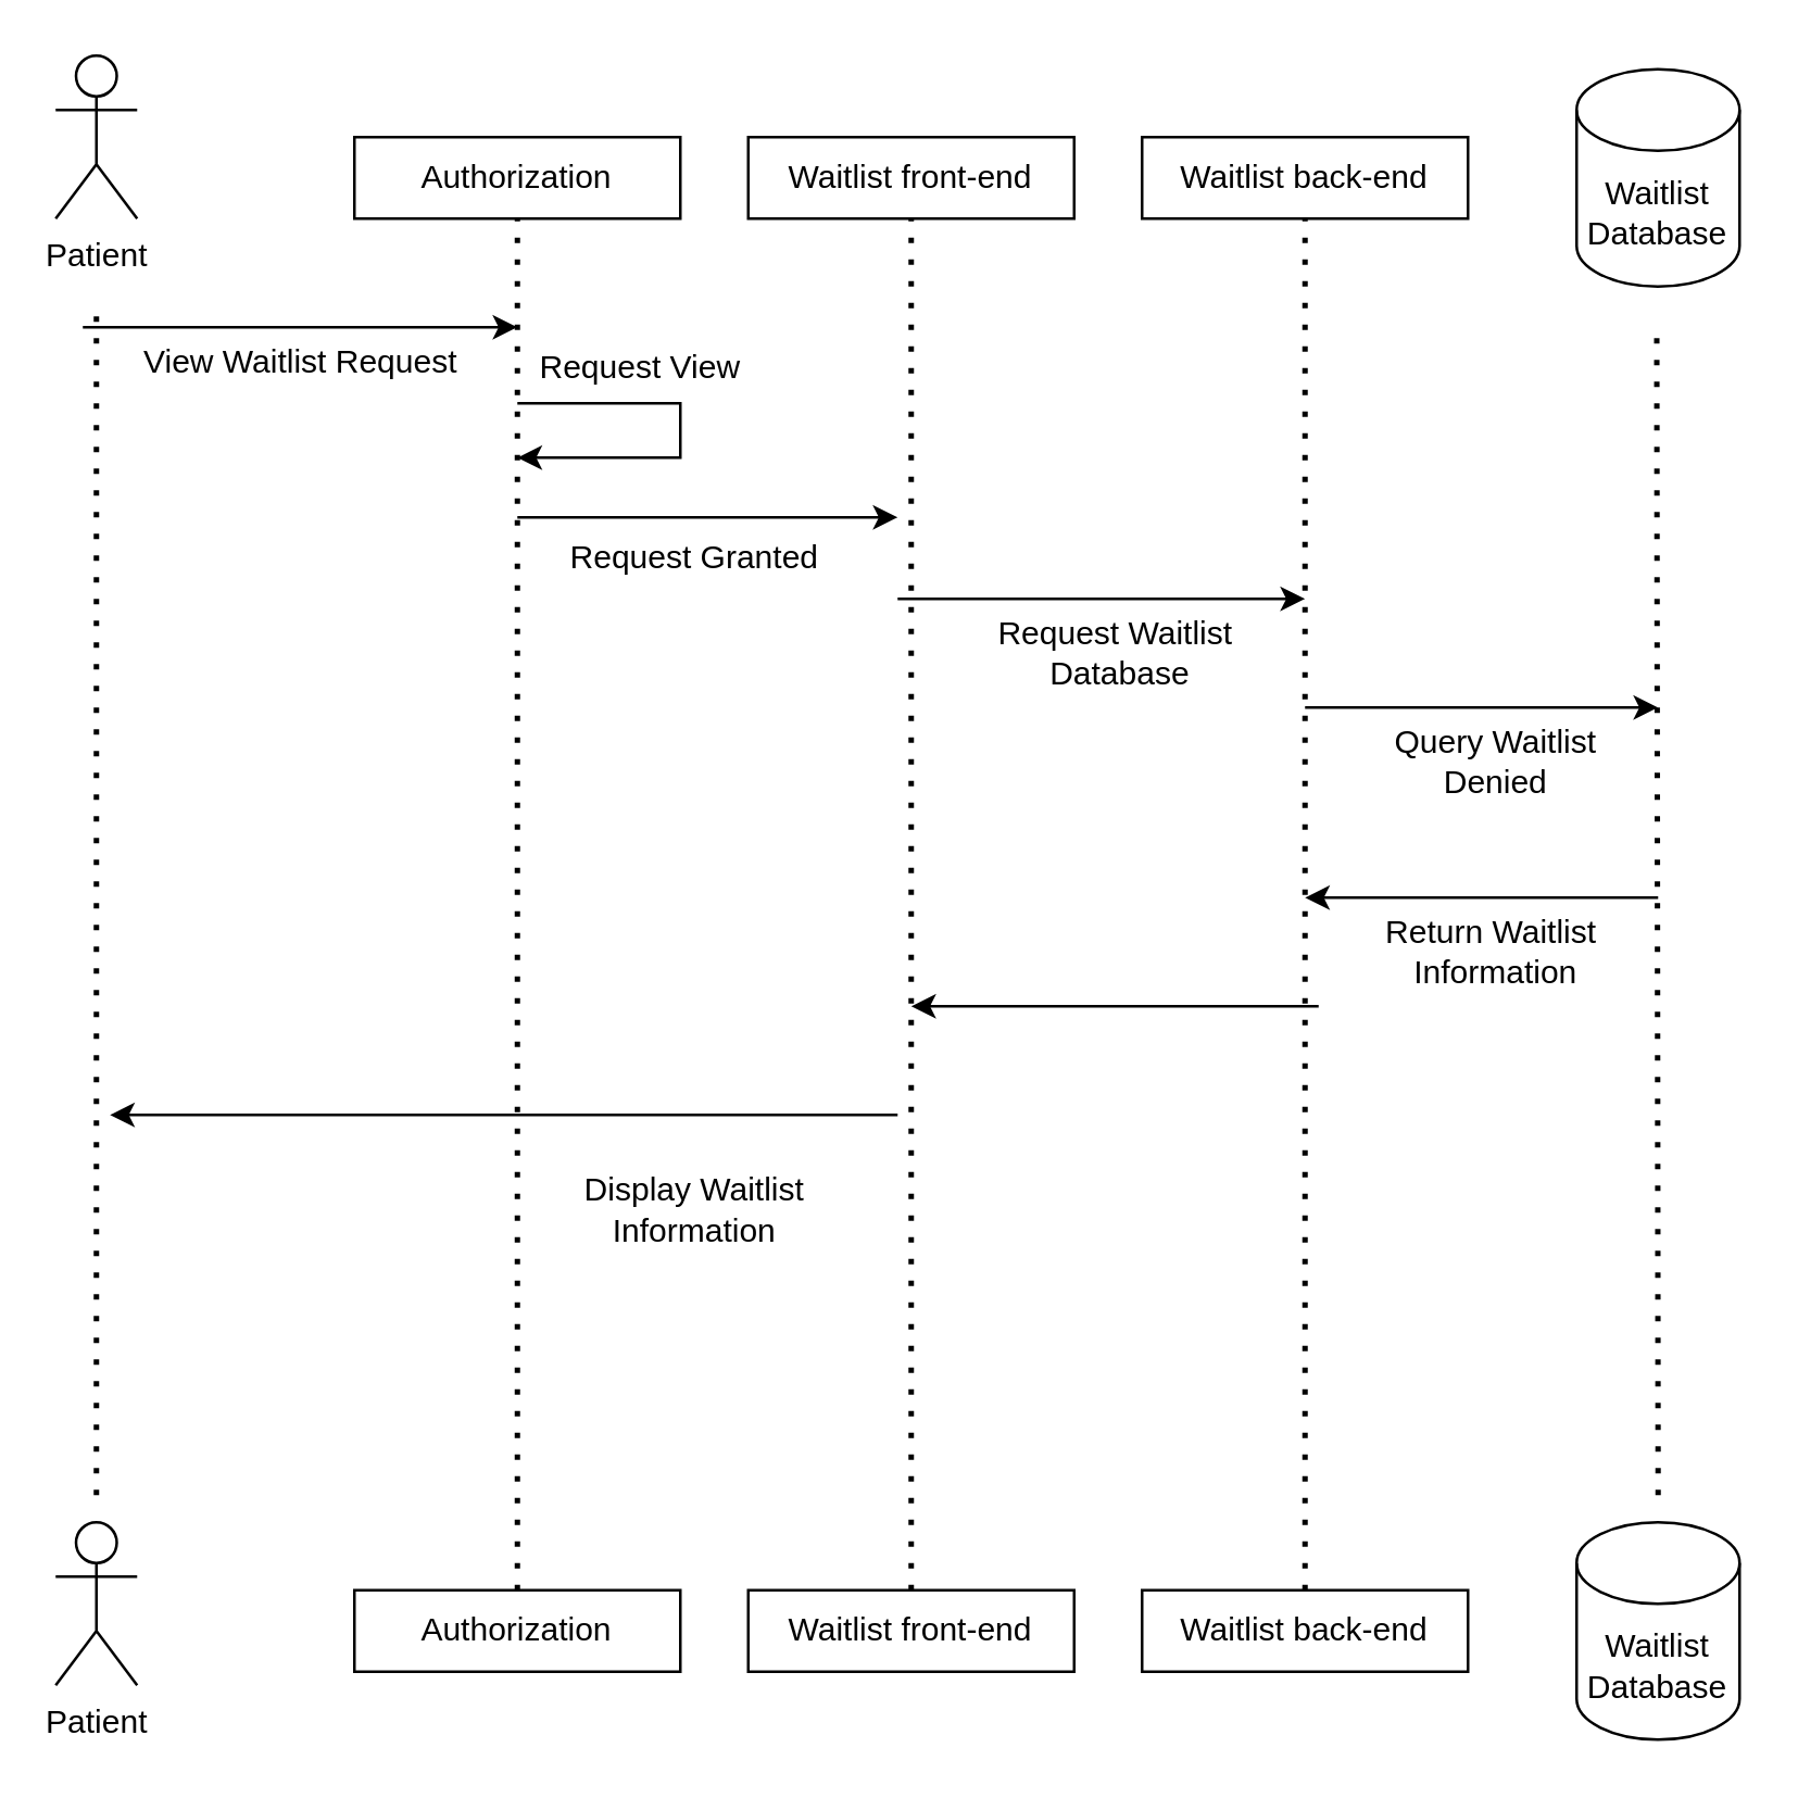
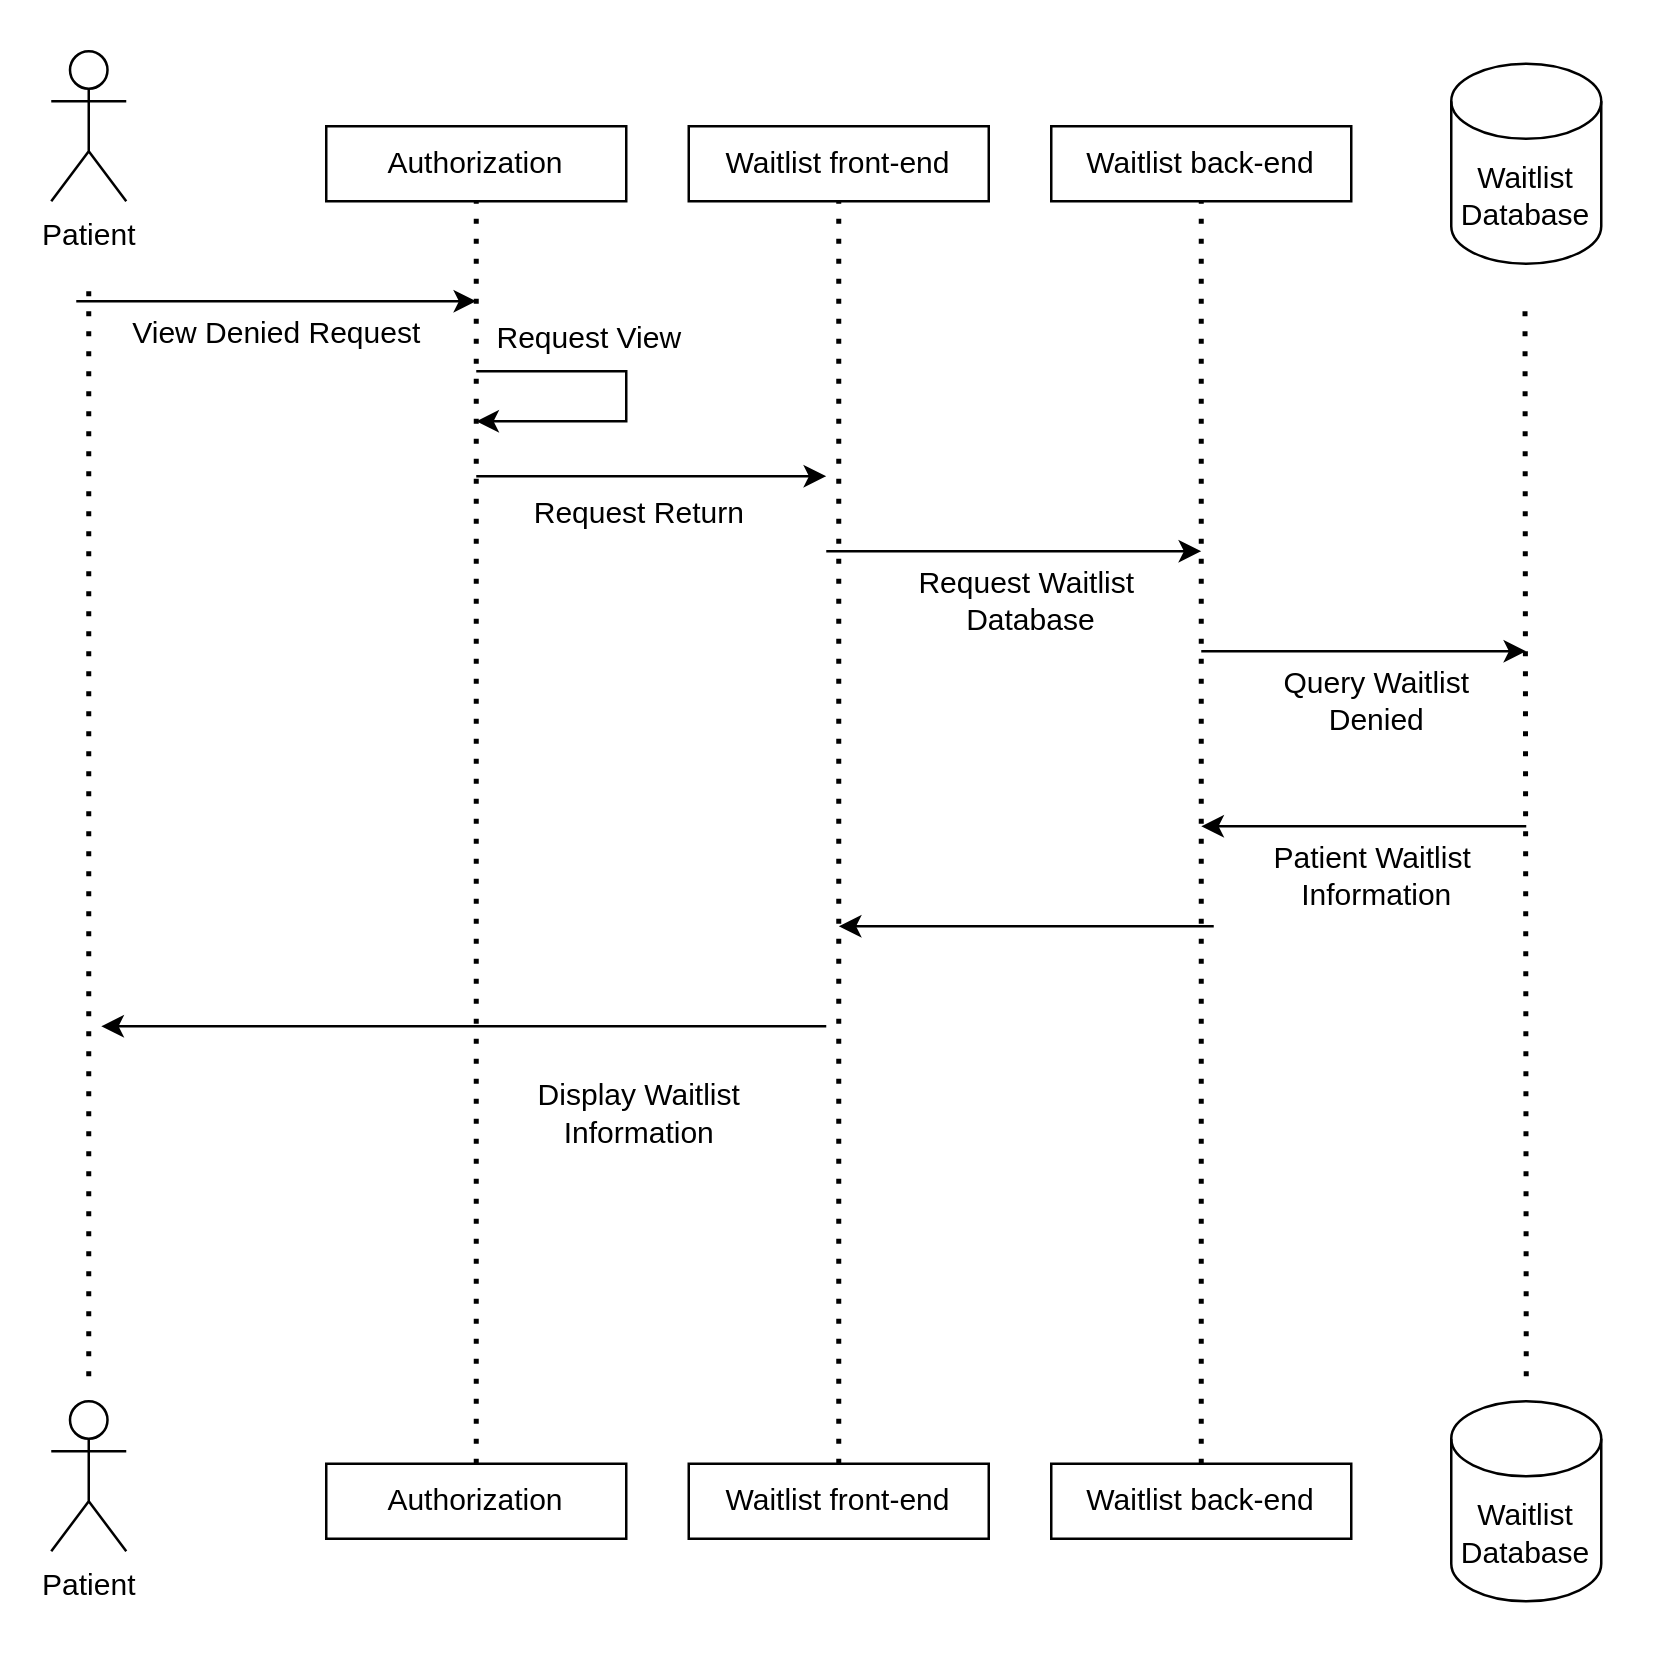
  <mxCell id="0" />
  <mxCell id="1" parent="0" />
  <mxCell id="2" value="Patient&lt;br&gt;" style="shape=umlActor;verticalLabelPosition=bottom;verticalAlign=top;html=1;outlineConnect=0;" parent="1" vertex="1"><mxGeometry x="20" y="20" width="30" height="60" as="geometry" /></mxCell>
  <mxCell id="3" value="Patient" style="shape=umlActor;verticalLabelPosition=bottom;verticalAlign=top;html=1;outlineConnect=0;" parent="1" vertex="1"><mxGeometry x="20" y="560" width="30" height="60" as="geometry" /></mxCell>
  <mxCell id="4" value="Waitlist&lt;br&gt;Database" style="shape=cylinder3;whiteSpace=wrap;html=1;boundedLbl=1;backgroundOutline=1;size=15;" parent="1" vertex="1"><mxGeometry x="580" y="25" width="60" height="80" as="geometry" /></mxCell>
  <mxCell id="5" value="Waitlist&lt;br&gt;Database" style="shape=cylinder3;whiteSpace=wrap;html=1;boundedLbl=1;backgroundOutline=1;size=15;" parent="1" vertex="1"><mxGeometry x="580" y="560" width="60" height="80" as="geometry" /></mxCell>
  <mxCell id="6" value="Authorization" style="rounded=0;whiteSpace=wrap;html=1;" vertex="1" parent="1"><mxGeometry x="130" y="50" width="120" height="30" as="geometry" /></mxCell>
  <mxCell id="7" value="" style="endArrow=none;dashed=1;html=1;dashPattern=1 3;strokeWidth=2;rounded=0;" edge="1" parent="1"><mxGeometry width="50" height="50" relative="1" as="geometry"><mxPoint x="35" y="550" as="sourcePoint" /><mxPoint x="35" y="110" as="targetPoint" /></mxGeometry></mxCell>
  <mxCell id="8" value="" style="endArrow=none;dashed=1;html=1;dashPattern=1 3;strokeWidth=2;rounded=0;entryX=0.5;entryY=1;entryDx=0;entryDy=0;exitX=0.5;exitY=0;exitDx=0;exitDy=0;" edge="1" parent="1" source="31" target="11"><mxGeometry width="50" height="50" relative="1" as="geometry"><mxPoint x="480" y="550" as="sourcePoint" /><mxPoint x="479.5" y="120" as="targetPoint" /></mxGeometry></mxCell>
  <mxCell id="9" value="" style="endArrow=none;dashed=1;html=1;dashPattern=1 3;strokeWidth=2;rounded=0;entryX=0.5;entryY=1;entryDx=0;entryDy=0;exitX=0.5;exitY=0;exitDx=0;exitDy=0;" edge="1" parent="1" source="30" target="12"><mxGeometry width="50" height="50" relative="1" as="geometry"><mxPoint x="335" y="550" as="sourcePoint" /><mxPoint x="334.5" y="120" as="targetPoint" /></mxGeometry></mxCell>
  <mxCell id="10" value="" style="endArrow=none;dashed=1;html=1;dashPattern=1 3;strokeWidth=2;rounded=0;entryX=0.5;entryY=1;entryDx=0;entryDy=0;exitX=0.5;exitY=0;exitDx=0;exitDy=0;" edge="1" parent="1" source="29" target="6"><mxGeometry width="50" height="50" relative="1" as="geometry"><mxPoint x="190" y="550" as="sourcePoint" /><mxPoint x="189.5" y="120" as="targetPoint" /></mxGeometry></mxCell>
  <mxCell id="11" value="Waitlist back-end" style="rounded=0;whiteSpace=wrap;html=1;" vertex="1" parent="1"><mxGeometry x="420" y="50" width="120" height="30" as="geometry" /></mxCell>
  <mxCell id="12" value="Waitlist front-end" style="rounded=0;whiteSpace=wrap;html=1;" vertex="1" parent="1"><mxGeometry x="275" y="50" width="120" height="30" as="geometry" /></mxCell>
  <mxCell id="13" value="" style="endArrow=none;dashed=1;html=1;dashPattern=1 3;strokeWidth=2;rounded=0;" edge="1" parent="1"><mxGeometry width="50" height="50" relative="1" as="geometry"><mxPoint x="610" y="550" as="sourcePoint" /><mxPoint x="609.5" y="120" as="targetPoint" /></mxGeometry></mxCell>
  <mxCell id="14" value="" style="endArrow=classic;html=1;rounded=0;" edge="1" parent="1"><mxGeometry width="50" height="50" relative="1" as="geometry"><mxPoint x="30" y="120" as="sourcePoint" /><mxPoint x="190" y="120" as="targetPoint" /></mxGeometry></mxCell>
- <mxCell id="15" value="View Waitlist Request" style="text;html=1;align=center;verticalAlign=middle;resizable=0;points=[];autosize=1;strokeColor=none;fillColor=none;" vertex="1" parent="1"><mxGeometry x="40" y="118" width="140" height="30" as="geometry" /></mxCell>
+ <mxCell id="15" value="View Denied Request" style="text;html=1;align=center;verticalAlign=middle;resizable=0;points=[];autosize=1;strokeColor=none;fillColor=none;" vertex="1" parent="1"><mxGeometry x="40" y="118" width="140" height="30" as="geometry" /></mxCell>
  <mxCell id="16" value="" style="endArrow=classic;html=1;rounded=0;" edge="1" parent="1"><mxGeometry width="50" height="50" relative="1" as="geometry"><mxPoint x="190" y="148" as="sourcePoint" /><mxPoint x="190" y="168" as="targetPoint" /><Array as="points"><mxPoint x="250" y="148" /><mxPoint x="250" y="168" /><mxPoint x="220" y="168" /></Array></mxGeometry></mxCell>
  <mxCell id="17" value="Request View" style="text;html=1;align=center;verticalAlign=middle;resizable=0;points=[];autosize=1;strokeColor=none;fillColor=none;" vertex="1" parent="1"><mxGeometry x="180" y="120" width="110" height="30" as="geometry" /></mxCell>
  <mxCell id="18" value="" style="endArrow=classic;html=1;rounded=0;" edge="1" parent="1"><mxGeometry width="50" height="50" relative="1" as="geometry"><mxPoint x="190" y="190" as="sourcePoint" /><mxPoint x="330" y="190" as="targetPoint" /></mxGeometry></mxCell>
- <mxCell id="19" value="Request Granted" style="text;html=1;align=center;verticalAlign=middle;resizable=0;points=[];autosize=1;strokeColor=none;fillColor=none;" vertex="1" parent="1"><mxGeometry x="200" y="190" width="110" height="30" as="geometry" /></mxCell>
+ <mxCell id="19" value="Request Return" style="text;html=1;align=center;verticalAlign=middle;resizable=0;points=[];autosize=1;strokeColor=none;fillColor=none;" vertex="1" parent="1"><mxGeometry x="200" y="190" width="110" height="30" as="geometry" /></mxCell>
  <mxCell id="20" value="" style="endArrow=classic;html=1;rounded=0;" edge="1" parent="1"><mxGeometry width="50" height="50" relative="1" as="geometry"><mxPoint x="330" y="220" as="sourcePoint" /><mxPoint x="480" y="220" as="targetPoint" /></mxGeometry></mxCell>
  <mxCell id="21" value="Request Waitlist&lt;br&gt;&amp;nbsp;Database" style="text;html=1;align=center;verticalAlign=middle;resizable=0;points=[];autosize=1;strokeColor=none;fillColor=none;" vertex="1" parent="1"><mxGeometry x="355" y="220" width="110" height="40" as="geometry" /></mxCell>
  <mxCell id="22" value="" style="endArrow=classic;html=1;rounded=0;" edge="1" parent="1"><mxGeometry width="50" height="50" relative="1" as="geometry"><mxPoint x="480" y="260" as="sourcePoint" /><mxPoint x="610" y="260" as="targetPoint" /></mxGeometry></mxCell>
  <mxCell id="23" value="Query Waitlist&lt;br&gt;Denied" style="text;html=1;align=center;verticalAlign=middle;resizable=0;points=[];autosize=1;strokeColor=none;fillColor=none;" vertex="1" parent="1"><mxGeometry x="500" y="260" width="100" height="40" as="geometry" /></mxCell>
  <mxCell id="24" value="" style="endArrow=classic;html=1;rounded=0;" edge="1" parent="1"><mxGeometry width="50" height="50" relative="1" as="geometry"><mxPoint x="610" y="330" as="sourcePoint" /><mxPoint x="480" y="330" as="targetPoint" /></mxGeometry></mxCell>
- <mxCell id="25" value="Return Waitlist&amp;nbsp;&lt;br&gt;Information" style="text;html=1;align=center;verticalAlign=middle;resizable=0;points=[];autosize=1;strokeColor=none;fillColor=none;" vertex="1" parent="1"><mxGeometry x="500" y="330" width="100" height="40" as="geometry" /></mxCell>
+ <mxCell id="25" value="Patient Waitlist&amp;nbsp;&lt;br&gt;Information" style="text;html=1;align=center;verticalAlign=middle;resizable=0;points=[];autosize=1;strokeColor=none;fillColor=none;" vertex="1" parent="1"><mxGeometry x="500" y="330" width="100" height="40" as="geometry" /></mxCell>
  <mxCell id="26" value="" style="endArrow=classic;html=1;rounded=0;" edge="1" parent="1"><mxGeometry width="50" height="50" relative="1" as="geometry"><mxPoint x="485" y="370" as="sourcePoint" /><mxPoint x="335" y="370" as="targetPoint" /></mxGeometry></mxCell>
  <mxCell id="27" value="" style="endArrow=classic;html=1;rounded=0;" edge="1" parent="1"><mxGeometry width="50" height="50" relative="1" as="geometry"><mxPoint x="330" y="410" as="sourcePoint" /><mxPoint x="40" y="410" as="targetPoint" /></mxGeometry></mxCell>
  <mxCell id="28" value="Display Waitlist&lt;br&gt;Information" style="text;html=1;align=center;verticalAlign=middle;resizable=0;points=[];autosize=1;strokeColor=none;fillColor=none;" vertex="1" parent="1"><mxGeometry x="205" y="425" width="100" height="40" as="geometry" /></mxCell>
  <mxCell id="29" value="Authorization" style="rounded=0;whiteSpace=wrap;html=1;" vertex="1" parent="1"><mxGeometry x="130" y="585" width="120" height="30" as="geometry" /></mxCell>
  <mxCell id="30" value="Waitlist front-end" style="rounded=0;whiteSpace=wrap;html=1;" vertex="1" parent="1"><mxGeometry x="275" y="585" width="120" height="30" as="geometry" /></mxCell>
  <mxCell id="31" value="Waitlist back-end" style="rounded=0;whiteSpace=wrap;html=1;" vertex="1" parent="1"><mxGeometry x="420" y="585" width="120" height="30" as="geometry" /></mxCell>
